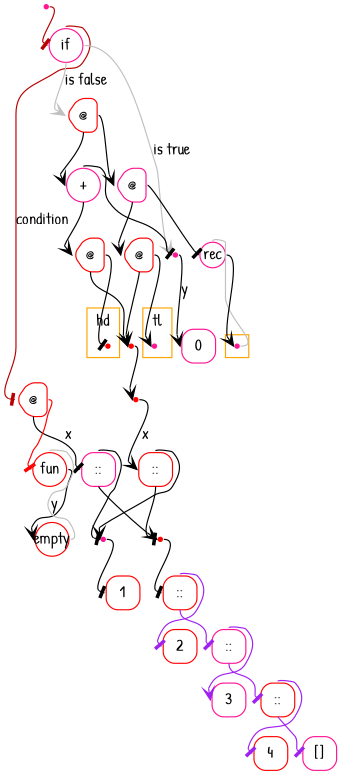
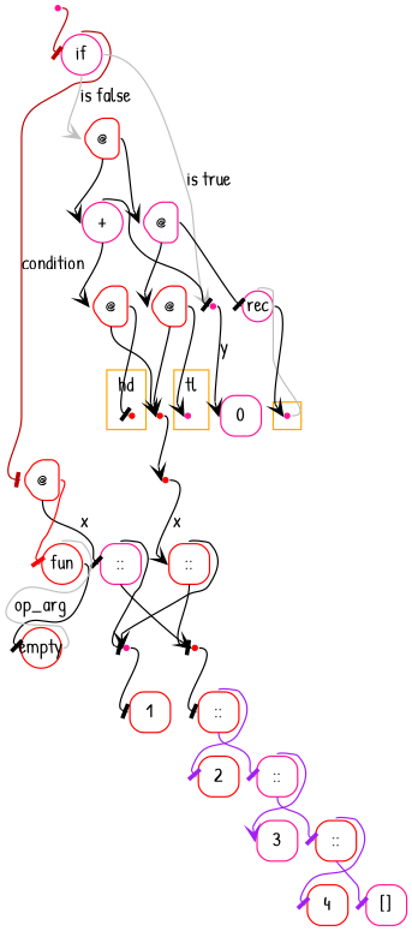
  digraph {
    fontname="Patrick Hand"
    labeldistance=0
    nodesep=.175
    rankdir=TB
    ranksep=.175
    node [color=red fixedsize=true fontname="Patrick Hand" orientation=90 shape=square style=rounded]
    edge [arrowhead=tee arrowtail=none fontname="Patrick Hand" headport=w tailport=e]
    ndcluster_nd140 [color=deeppink shape=point style=""]
    ndcluster_nd91 [color=deeppink shape=point style=""]
    ndcluster_nd110 [shape=point style=""]
    nd1 [color=deeppink shape=point orientation="" style=""]
    n5 [color=deeppink height=.4 label=if shape=circle width=.4 orientation=""]
    n6 [height=.4 label="@" shape=house width=.4]
    n7 [height=.4 label="@" shape=house width=.4]
    n8 [color=deeppink label=" " shape=point]
    n9 [color=deeppink height=.3 label=rec shape=circle width=.3 orientation=""]
    n10 [height=.4 label=1 width=.4]
    n11 [height=.4 label=2 width=.4]
    n12 [color=deeppink height=.4 label=3 width=.4]
    n13 [height=.4 label=4 width=.4]
    n14 [color=deeppink height=.4 label="[]" width=.4]
    n15 [color=deeppink height=.4 label=0 width=.4]
    n16 [height=.4 label="::" width=.4]
    n17 [color=deeppink height=.4 label="::" width=.4]
    n18 [height=.4 label="::" width=.4]
    n19 [height=.4 label="::" width=.4]
    n20 [color=deeppink label=" " shape=point]
    n21 [label=" " shape=point]
    n22 [color=deeppink height=.4 label="::" width=.4]
    n23 [height=.4 label=fun shape=circle width=.4 orientation=""]
    n24 [color=deeppink height=.4 label="@" shape=house width=.4]
    n25 [color=deeppink height=.4 label="+" shape=circle width=.4 orientation=""]
    n26 [height=.4 label=empty shape=circle width=.4 orientation=""]
    n27 [height=.4 label="@" shape=house width=.4]
    n28 [height=.4 label="@" shape=house width=.4]
    n29 [label=" " shape=point]
    n30 [label=" " shape=point]
    subgraph cluster_1 {
      color=orange
      style=fill
      ndcluster_nd140
    }
    subgraph cluster_2 {
      color=orange
      label=hd
      style=fill
      ndcluster_nd110
    }
    subgraph cluster_3 {
      color=orange
      label=tl
      style=fill
      ndcluster_nd91
    }
    nd1 -> n5 [color="#b70000"]
    n5 -> n6 [color="#b70000" label=condition tailport=n]
    n5 -> n7 [arrowhead=vee color=grey label="is false" tailport=s]
    n5 -> n8 [arrowhead=vee color=grey label="is true"]
    n6 -> n22 [label=x tailport=s]
    n6 -> n23 [color=red]
    n7 -> n24 [arrowhead=vee]
    n7 -> n25 [arrowhead=vee tailport=s]
    n8 -> n15 [arrowhead=vee label=y]
    n9 -> ndcluster_nd140 [arrowhead=none color=grey dir=back headport=e tailport=n]
    n9 -> ndcluster_nd140 [arrowhead=vee]
    n16 -> n13 [color=purple tailport=n]
    n16 -> n14 [color=purple tailport=s]
    n17 -> n12 [arrowhead=vee color=purple tailport=n]
    n17 -> n16 [color=purple tailport=s]
    n18 -> n11 [color=purple tailport=n]
    n18 -> n17 [color=purple tailport=s]
    n19 -> n20 [arrowhead=vee tailport=n]
    n19 -> n21 [tailport=s]
    n20 -> n10
    n21 -> n18
    n22 -> n20 [tailport=n]
    n22 -> n21 [arrowhead=vee tailport=s]
-   n23 -> n26 [arrowhead=vee]
-   n23 -> n26 [arrowhead=none color=grey dir=back headport=e label=y tailport=n]
+   n23 -> n26
+   n23 -> n26 [arrowhead=none color=grey dir=back headport=e label=op_arg tailport=n]
    n24 -> n9 [color=black]
    n24 -> n27 [arrowhead=vee tailport=s]
    n25 -> n8 [tailport=n]
    n25 -> n28 [arrowhead=vee tailport=s]
    n27 -> ndcluster_nd91 [arrowhead=vee]
    n27 -> n29 [arrowhead=vee tailport=s]
    n28 -> ndcluster_nd110
    n28 -> n29 [arrowhead=vee tailport=s]
    n29 -> n30 [arrowhead=vee]
    n30 -> n19 [arrowhead=vee label=x]
  }
